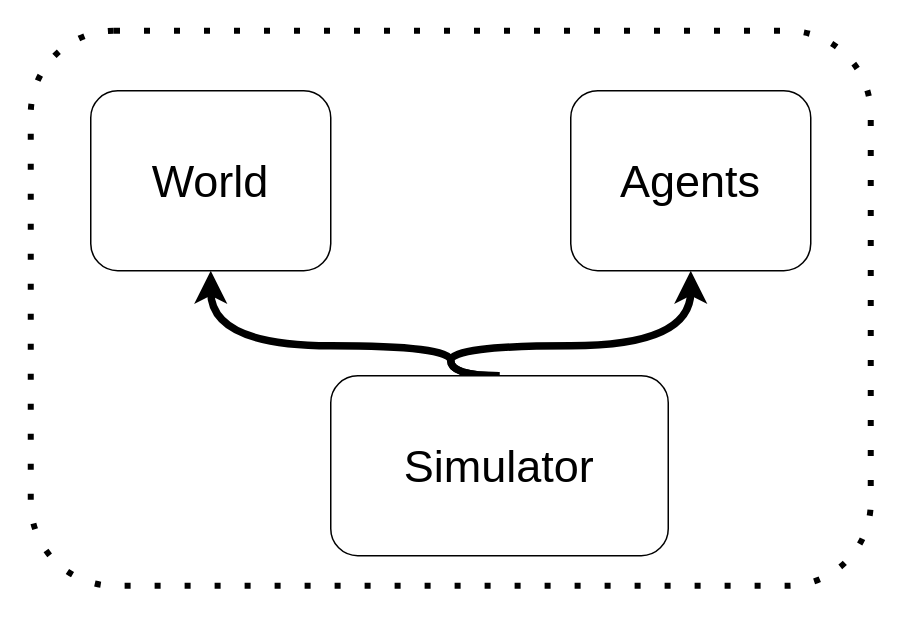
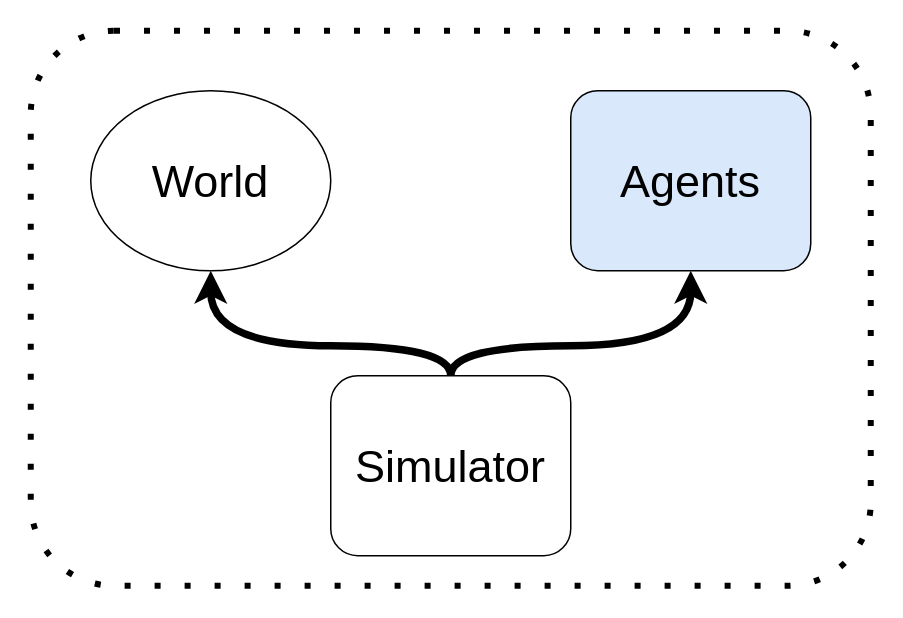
  <mxCell id="0" />
  <mxCell id="1" parent="0" />
- <mxCell id="2" value="&lt;font style=&quot;font-size: 30px;&quot;&gt;World&lt;/font&gt;" style="rounded=1;whiteSpace=wrap;html=1;" vertex="1" parent="1"><mxGeometry x="60" y="60" width="160" height="120" as="geometry" /></mxCell>
- <mxCell id="3" value="&lt;font style=&quot;font-size: 30px;&quot;&gt;Agents&lt;/font&gt;" style="rounded=1;whiteSpace=wrap;html=1;" vertex="1" parent="1"><mxGeometry x="380" y="60" width="160" height="120" as="geometry" /></mxCell>
+ <mxCell id="2" value="&lt;font style=&quot;font-size: 30px;&quot;&gt;World&lt;/font&gt;" style="ellipse;whiteSpace=wrap;html=1;" vertex="1" parent="1"><mxGeometry x="60" y="60" width="160" height="120" as="geometry" /></mxCell>
+ <mxCell id="3" value="&lt;font style=&quot;font-size: 30px;&quot;&gt;Agents&lt;/font&gt;" style="rounded=1;whiteSpace=wrap;html=1;fillColor=#dae8fc;" vertex="1" parent="1"><mxGeometry x="380" y="60" width="160" height="120" as="geometry" /></mxCell>
  <mxCell id="4" style="edgeStyle=orthogonalEdgeStyle;rounded=0;orthogonalLoop=1;jettySize=auto;html=1;exitX=0.5;exitY=0;exitDx=0;exitDy=0;entryX=0.5;entryY=1;entryDx=0;entryDy=0;curved=1;strokeWidth=5;" edge="1" parent="1" source="6" target="2"><mxGeometry relative="1" as="geometry"><Array as="points"><mxPoint x="300" y="230" /><mxPoint x="140" y="230" /></Array></mxGeometry></mxCell>
  <mxCell id="5" style="edgeStyle=orthogonalEdgeStyle;rounded=0;orthogonalLoop=1;jettySize=auto;html=1;exitX=0.5;exitY=0;exitDx=0;exitDy=0;curved=1;strokeWidth=5;" edge="1" parent="1" source="6" target="3"><mxGeometry relative="1" as="geometry"><Array as="points"><mxPoint x="300" y="230" /><mxPoint x="460" y="230" /></Array></mxGeometry></mxCell>
- <mxCell id="6" value="&lt;span style=&quot;font-size: 30px;&quot;&gt;Simulator&lt;/span&gt;" style="rounded=1;whiteSpace=wrap;html=1;" vertex="1" parent="1"><mxGeometry x="220" y="250" width="225" height="120" as="geometry" /></mxCell>
+ <mxCell id="6" value="&lt;span style=&quot;font-size: 30px;&quot;&gt;Simulator&lt;/span&gt;" style="rounded=1;whiteSpace=wrap;html=1;" vertex="1" parent="1"><mxGeometry x="220" y="250" width="160" height="120" as="geometry" /></mxCell>
  <mxCell id="7" value="" style="rounded=1;whiteSpace=wrap;html=1;fillColor=none;dashed=1;dashPattern=1 4;strokeWidth=4;" vertex="1" parent="1"><mxGeometry x="20" y="20" width="560" height="370" as="geometry" /></mxCell>
